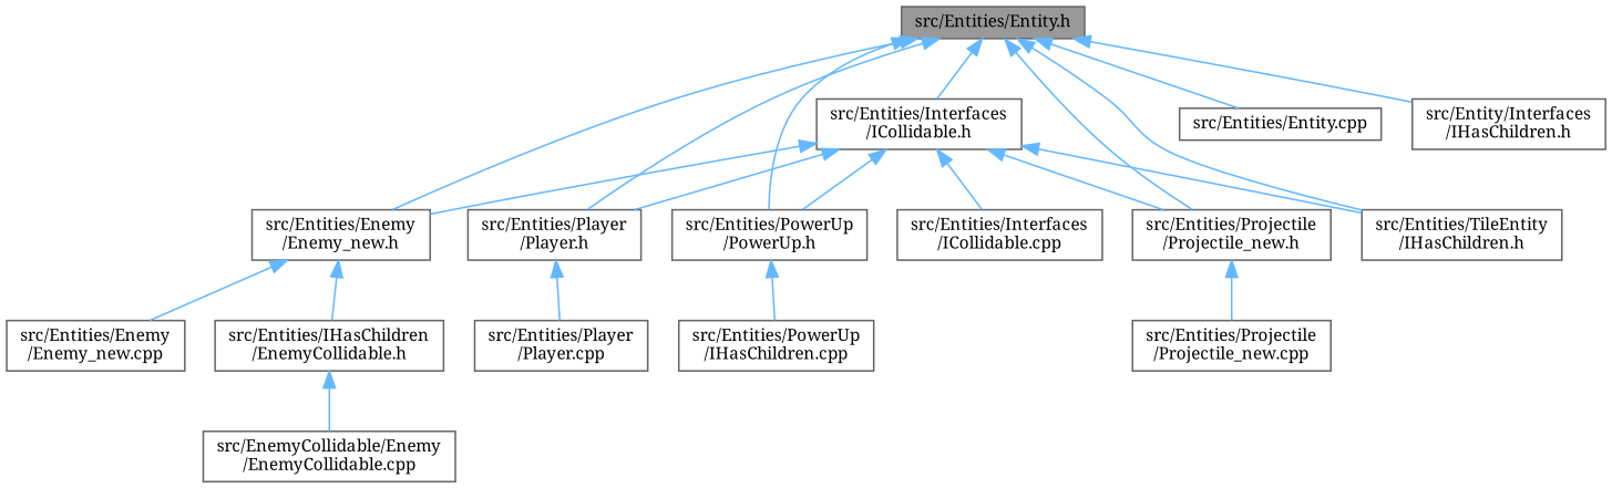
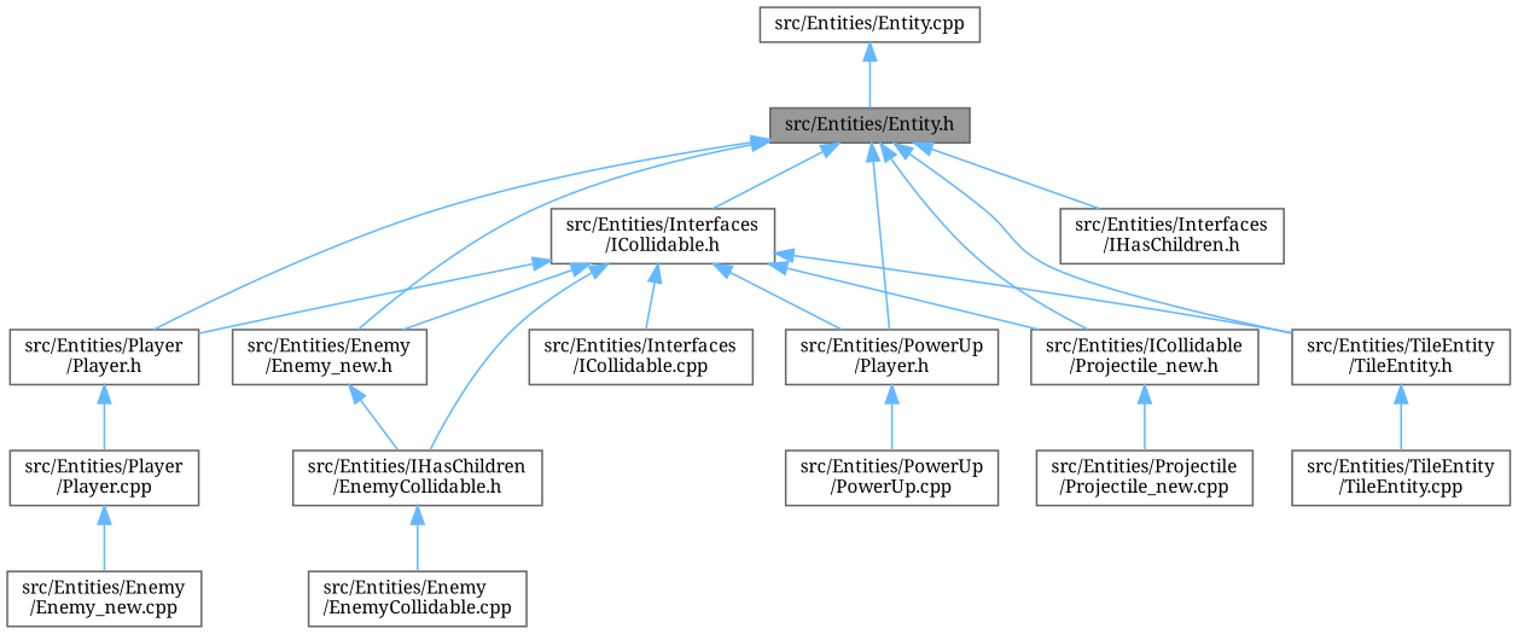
  digraph {
    fontname="Noto Serif"
    node [color=grey40 fillcolor=white fontname="Noto Serif" fontsize=10 shape=box style=filled]
    edge [color=steelblue1 dir=back fontname="Noto Serif" fontsize=10 labelfontname=Helvetica labelfontsize=10 style=solid]
    n1 [color=gray40 fillcolor=grey60 fontcolor=black height=0.2 label="src/Entities/Entity.h" width=0.4]
    n2 [height=0.2 label="src/Entities/Enemy\l/Enemy_new.h" width=0.4]
    n3 [height=0.2 label="src/Entities/Entity.cpp" width=0.4]
    n4 [height=0.2 label="src/Entities/Interfaces\l/ICollidable.h" width=0.4]
    n5 [height=0.2 label="src/Entities/Player\l/Player.h" width=0.4]
-   n6 [height=0.2 label="src/Entities/PowerUp\l/PowerUp.h" width=0.4]
-   n7 [height=0.2 label="src/Entities/Projectile\l/Projectile_new.h" width=0.4]
-   n8 [height=0.2 label="src/Entities/TileEntity\l/IHasChildren.h" width=0.4]
-   n9 [height=0.2 label="src/Entity/Interfaces\l/IHasChildren.h" width=0.4]
+   n6 [height=0.2 label="src/Entities/PowerUp\l/Player.h" width=0.4]
+   n7 [height=0.2 label="src/Entities/ICollidable\l/Projectile_new.h" width=0.4]
+   n8 [height=0.2 label="src/Entities/TileEntity\l/TileEntity.h" width=0.4]
+   n9 [height=0.2 label="src/Entities/Interfaces\l/IHasChildren.h" width=0.4]
    n10 [height=0.2 label="src/Entities/IHasChildren\l/EnemyCollidable.h" width=0.4]
    n11 [height=0.2 label="src/Entities/Enemy\l/Enemy_new.cpp" width=0.4]
    n12 [height=0.2 label="src/Entities/Interfaces\l/ICollidable.cpp" width=0.4]
    n13 [height=0.2 label="src/Entities/Player\l/Player.cpp" width=0.4]
-   n14 [height=0.2 label="src/Entities/PowerUp\l/IHasChildren.cpp" width=0.4]
+   n14 [height=0.2 label="src/Entities/PowerUp\l/PowerUp.cpp" width=0.4]
    n15 [height=0.2 label="src/Entities/Projectile\l/Projectile_new.cpp" width=0.4]
-   n17 [height=0.2 label="src/EnemyCollidable/Enemy\l/EnemyCollidable.cpp" width=0.4]
+   n16 [height=0.2 label="src/Entities/TileEntity\l/TileEntity.cpp" width=0.4]
+   n17 [height=0.2 label="src/Entities/Enemy\l/EnemyCollidable.cpp" width=0.4]
    n1 -> n2
-   n1 -> n3
+   n3 -> n1
    n1 -> n4
    n1 -> n5
    n1 -> n6
    n1 -> n7
    n1 -> n8
    n1 -> n9
    n2 -> n10
-   n2 -> n11
+   n13 -> n11
    n4 -> n2
    n4 -> n5
    n4 -> n6
    n4 -> n7
    n4 -> n8
+   n4 -> n10
    n4 -> n12
    n5 -> n13
    n6 -> n14
    n7 -> n15
+   n8 -> n16
    n10 -> n17
  }
